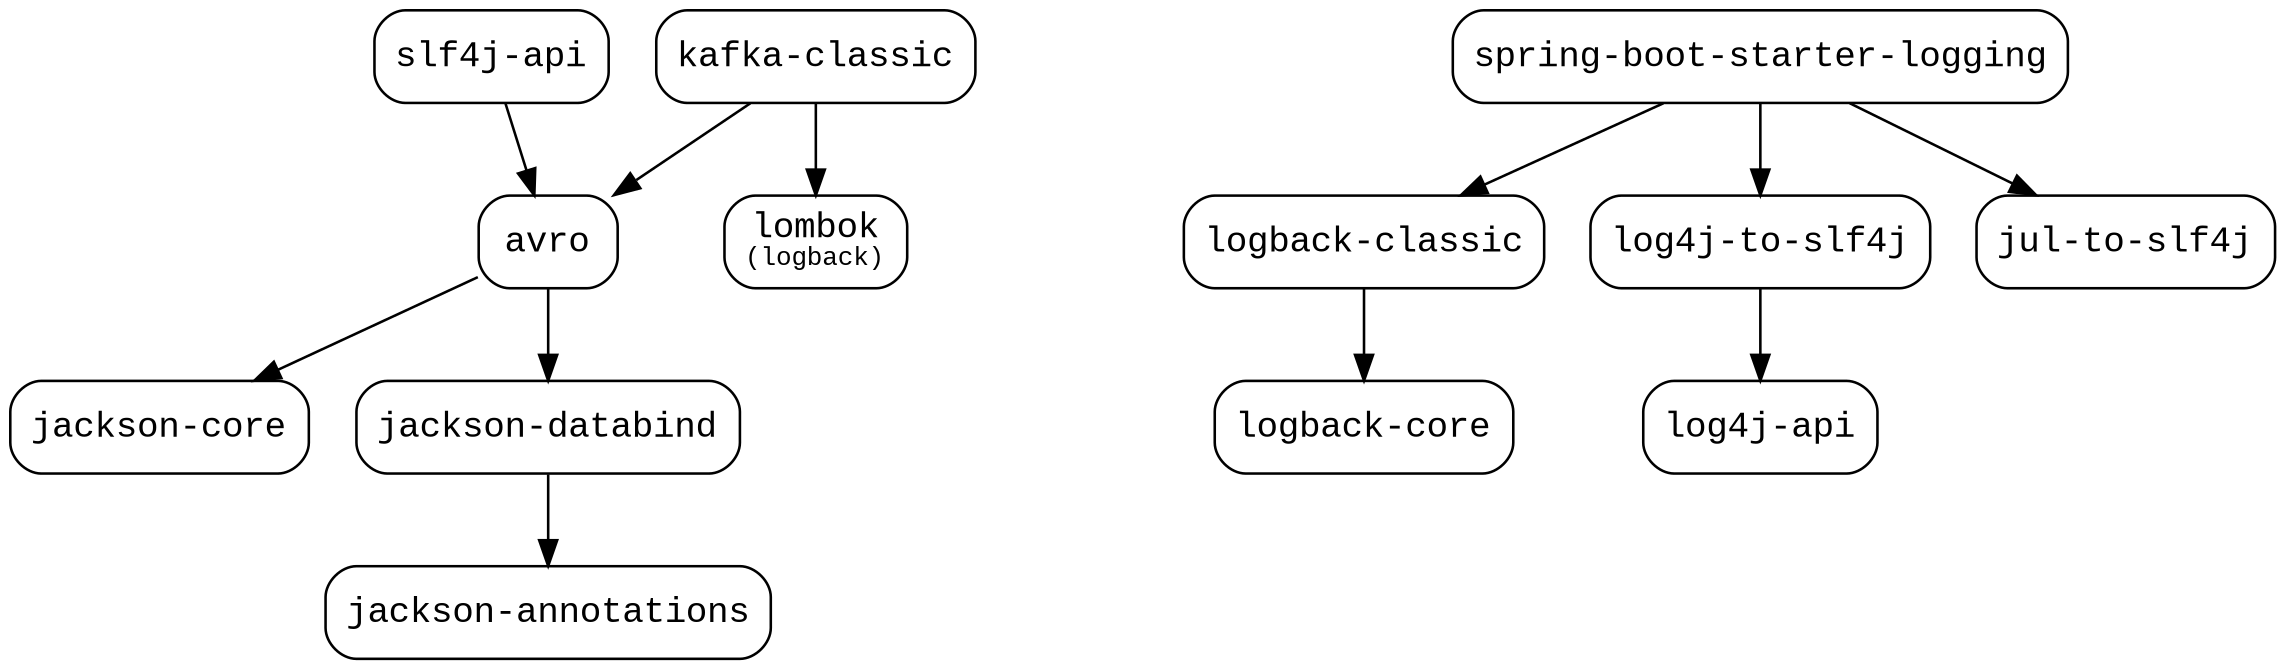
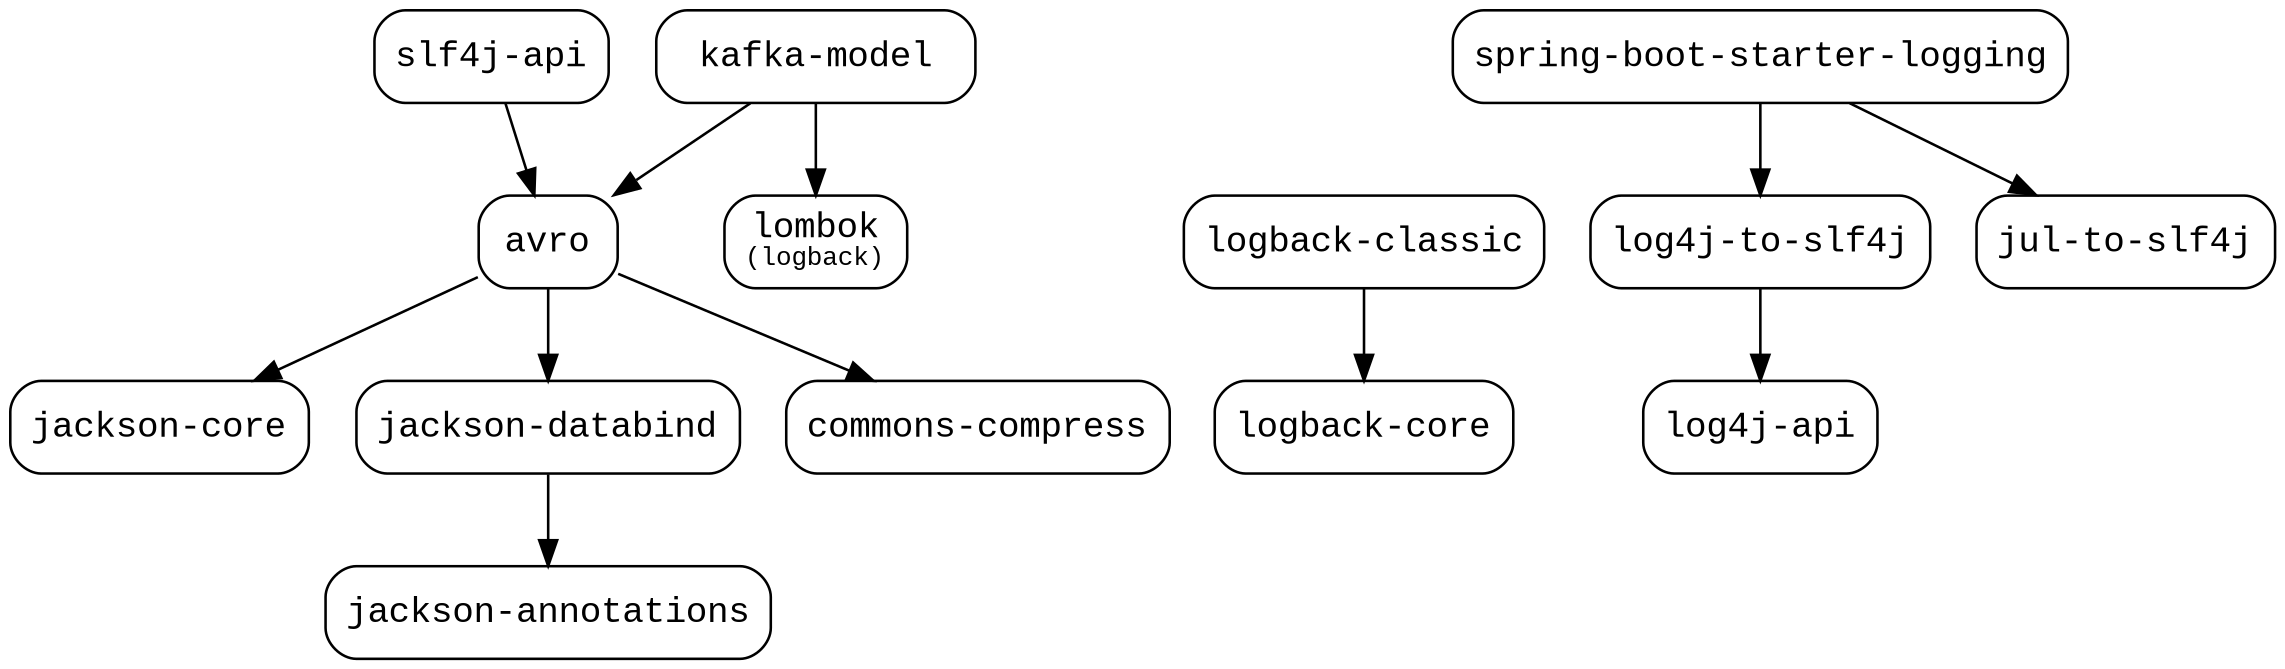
  digraph {
    fontname="Liberation Mono"
    node [fontname="Liberation Mono" fontsize=14 shape=box style=rounded]
    edge [fontname="Liberation Mono" fontsize=10]
    n1 [label=<avro>]
    n2 [label=<jackson-core>]
    n3 [label=<jackson-databind>]
+   n4 [label=<commons-compress>]
    n5 [label=<jackson-annotations>]
    n6 [label=<slf4j-api>]
-   n7 [label="kafka-classic"]
+   n7 [label="kafka-model"]
    n8 [label=<lombok<font point-size="10"><br/>(logback)</font>>]
    n9 [label=<spring-boot-starter-logging>]
    n10 [label=<logback-classic>]
    n11 [label=<log4j-to-slf4j>]
    n12 [label=<jul-to-slf4j>]
    n13 [label=<logback-core>]
    n14 [label=<log4j-api>]
    n1 -> n2
    n1 -> n3
+   n1 -> n4
    n3 -> n5
    n6 -> n1
    n7 -> n1
    n7 -> n8
-   n9 -> n10
    n9 -> n11
    n9 -> n12
    n10 -> n13
    n11 -> n14
  }
